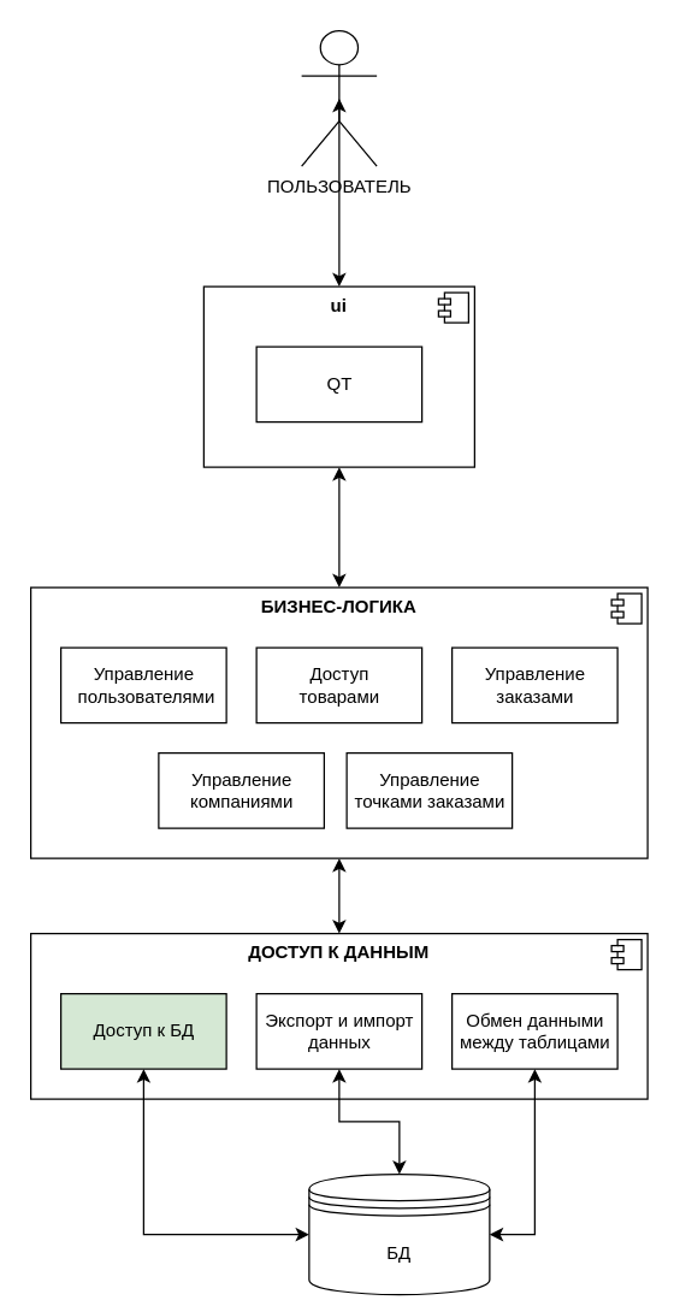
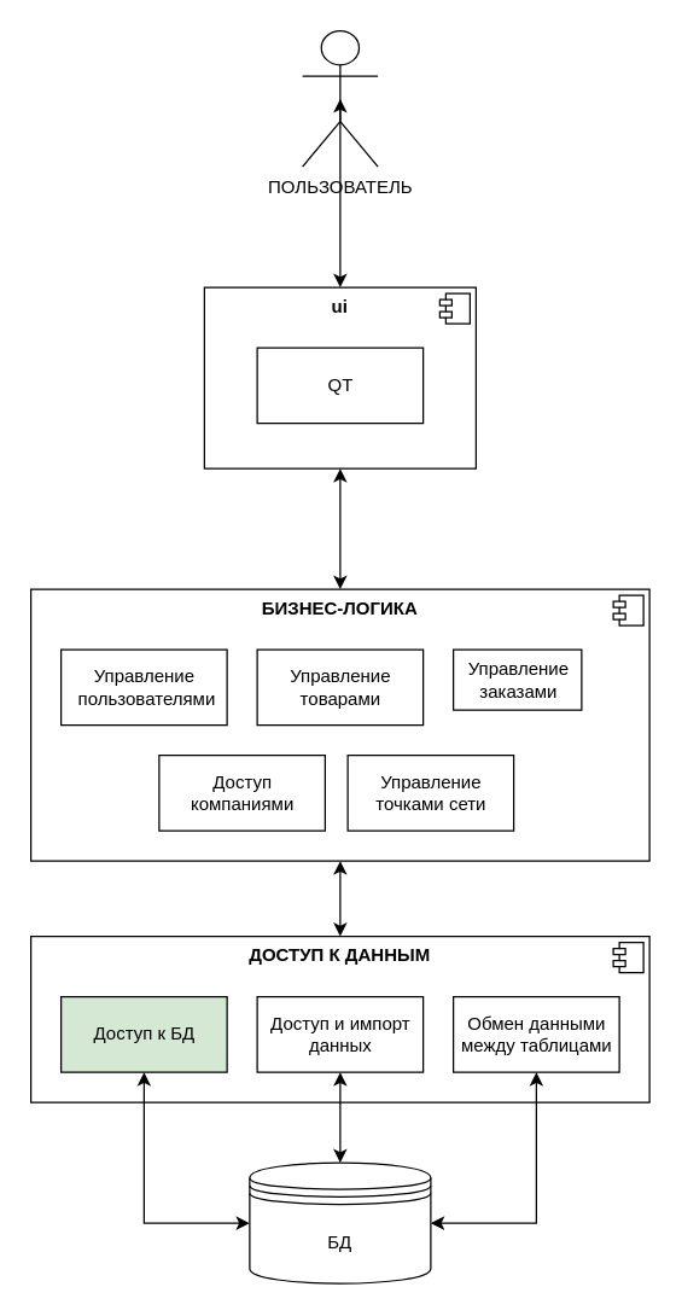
  <mxCell id="0" />
  <mxCell id="1" parent="0" />
- <mxCell id="2" value="БД" style="shape=datastore;whiteSpace=wrap;html=1;" parent="1" vertex="1"><mxGeometry x="205" y="780" width="120" height="80" as="geometry" /></mxCell>
+ <mxCell id="2" value="БД" style="shape=datastore;whiteSpace=wrap;html=1;" parent="1" vertex="1"><mxGeometry x="165" y="770" width="120" height="80" as="geometry" /></mxCell>
  <mxCell id="3" value="&lt;p style=&quot;margin:0px;margin-top:6px;text-align:center;&quot;&gt;&lt;b&gt;ДОСТУП К ДАННЫМ&lt;/b&gt;&lt;/p&gt;" style="align=left;overflow=fill;html=1;dropTarget=0;" parent="1" vertex="1"><mxGeometry x="20" y="620" width="410" height="110" as="geometry" /></mxCell>
  <mxCell id="4" value="" style="shape=component;jettyWidth=8;jettyHeight=4;" parent="3" vertex="1"><mxGeometry x="1" width="20" height="20" relative="1" as="geometry"><mxPoint x="-24" y="4" as="offset" /></mxGeometry></mxCell>
  <mxCell id="5" style="edgeStyle=orthogonalEdgeStyle;rounded=0;orthogonalLoop=1;jettySize=auto;html=1;exitX=0.5;exitY=0;exitDx=0;exitDy=0;entryX=0.5;entryY=1;entryDx=0;entryDy=0;startArrow=classic;startFill=1;" parent="1" source="7" target="9" edge="1"><mxGeometry relative="1" as="geometry" /></mxCell>
  <mxCell id="6" style="edgeStyle=orthogonalEdgeStyle;rounded=0;orthogonalLoop=1;jettySize=auto;html=1;exitX=0.5;exitY=1;exitDx=0;exitDy=0;entryX=0.5;entryY=0;entryDx=0;entryDy=0;startArrow=classic;startFill=1;" parent="1" source="7" target="3" edge="1"><mxGeometry relative="1" as="geometry" /></mxCell>
  <mxCell id="7" value="&lt;p style=&quot;margin:0px;margin-top:6px;text-align:center;&quot;&gt;&lt;b&gt;БИЗНЕС-ЛОГИКА&lt;/b&gt;&lt;/p&gt;" style="align=left;overflow=fill;html=1;dropTarget=0;" parent="1" vertex="1"><mxGeometry x="20" y="390" width="410" height="180" as="geometry" /></mxCell>
  <mxCell id="8" value="" style="shape=component;jettyWidth=8;jettyHeight=4;" parent="7" vertex="1"><mxGeometry x="1" width="20" height="20" relative="1" as="geometry"><mxPoint x="-24" y="4" as="offset" /></mxGeometry></mxCell>
  <mxCell id="9" value="&lt;p style=&quot;margin:0px;margin-top:6px;text-align:center;&quot;&gt;&lt;b&gt;ui&lt;/b&gt;&lt;/p&gt;" style="align=left;overflow=fill;html=1;dropTarget=0;" parent="1" vertex="1"><mxGeometry x="135" y="190" width="180" height="120" as="geometry" /></mxCell>
  <mxCell id="10" value="" style="shape=component;jettyWidth=8;jettyHeight=4;" parent="9" vertex="1"><mxGeometry x="1" width="20" height="20" relative="1" as="geometry"><mxPoint x="-24" y="4" as="offset" /></mxGeometry></mxCell>
  <mxCell id="11" value="QT" style="html=1;" parent="1" vertex="1"><mxGeometry x="170" y="230" width="110" height="50" as="geometry" /></mxCell>
  <mxCell id="12" style="edgeStyle=orthogonalEdgeStyle;rounded=0;orthogonalLoop=1;jettySize=auto;html=1;entryX=0.5;entryY=0;entryDx=0;entryDy=0;startArrow=classic;startFill=1;exitX=0.5;exitY=0.5;exitDx=0;exitDy=0;exitPerimeter=0;" parent="1" source="13" target="9" edge="1"><mxGeometry relative="1" as="geometry"><mxPoint x="225" y="20" as="sourcePoint" /></mxGeometry></mxCell>
  <mxCell id="13" value="ПОЛЬЗОВАТЕЛЬ" style="shape=umlActor;verticalLabelPosition=bottom;verticalAlign=top;html=1;outlineConnect=0;" parent="1" vertex="1"><mxGeometry x="200" y="20" width="50" height="90" as="geometry" /></mxCell>
  <mxCell id="14" value="Доступ к БД" style="html=1;fillColor=#d5e8d4;" parent="1" vertex="1"><mxGeometry x="40" y="660" width="110" height="50" as="geometry" /></mxCell>
- <mxCell id="15" value="Экспорт и импорт &lt;br&gt;данных" style="html=1;" parent="1" vertex="1"><mxGeometry x="170" y="660" width="110" height="50" as="geometry" /></mxCell>
+ <mxCell id="15" value="Доступ и импорт &lt;br&gt;данных" style="html=1;" parent="1" vertex="1"><mxGeometry x="170" y="660" width="110" height="50" as="geometry" /></mxCell>
  <mxCell id="16" value="Обмен данными &lt;br&gt;между таблицами" style="html=1;" parent="1" vertex="1"><mxGeometry x="300" y="660" width="110" height="50" as="geometry" /></mxCell>
  <mxCell id="17" style="edgeStyle=orthogonalEdgeStyle;rounded=0;orthogonalLoop=1;jettySize=auto;html=1;exitX=0.5;exitY=0;exitDx=0;exitDy=0;entryX=0.5;entryY=1;entryDx=0;entryDy=0;startArrow=classic;startFill=1;" parent="1" source="2" target="15" edge="1"><mxGeometry relative="1" as="geometry" /></mxCell>
  <mxCell id="18" style="edgeStyle=orthogonalEdgeStyle;rounded=0;orthogonalLoop=1;jettySize=auto;html=1;exitX=1;exitY=0.5;exitDx=0;exitDy=0;entryX=0.5;entryY=1;entryDx=0;entryDy=0;startArrow=classic;startFill=1;" parent="1" source="2" target="16" edge="1"><mxGeometry relative="1" as="geometry" /></mxCell>
  <mxCell id="19" style="edgeStyle=orthogonalEdgeStyle;rounded=0;orthogonalLoop=1;jettySize=auto;html=1;exitX=0;exitY=0.5;exitDx=0;exitDy=0;entryX=0.5;entryY=1;entryDx=0;entryDy=0;startArrow=classic;startFill=1;" parent="1" source="2" target="14" edge="1"><mxGeometry relative="1" as="geometry" /></mxCell>
  <mxCell id="20" value="Управление&lt;br&gt;&amp;nbsp;пользователями" style="html=1;" parent="1" vertex="1"><mxGeometry x="40" y="430" width="110" height="50" as="geometry" /></mxCell>
- <mxCell id="21" value="Доступ&lt;br&gt;товарами" style="html=1;" parent="1" vertex="1"><mxGeometry x="170" y="430" width="110" height="50" as="geometry" /></mxCell>
- <mxCell id="22" value="Управление&lt;br&gt;заказами" style="html=1;" parent="1" vertex="1"><mxGeometry x="300" y="430" width="110" height="50" as="geometry" /></mxCell>
- <mxCell id="23" value="Управление&lt;br&gt;компаниями" style="html=1;" parent="1" vertex="1"><mxGeometry x="105" y="500" width="110" height="50" as="geometry" /></mxCell>
- <mxCell id="24" value="Управление&lt;br&gt;точками заказами" style="html=1;" parent="1" vertex="1"><mxGeometry x="230" y="500" width="110" height="50" as="geometry" /></mxCell>
+ <mxCell id="21" value="Управление&lt;br&gt;товарами" style="html=1;" parent="1" vertex="1"><mxGeometry x="170" y="430" width="110" height="50" as="geometry" /></mxCell>
+ <mxCell id="22" value="Управление&lt;br&gt;заказами" style="html=1;" parent="1" vertex="1"><mxGeometry x="300" y="430" width="85" height="40" as="geometry" /></mxCell>
+ <mxCell id="23" value="Доступ&lt;br&gt;компаниями" style="html=1;" parent="1" vertex="1"><mxGeometry x="105" y="500" width="110" height="50" as="geometry" /></mxCell>
+ <mxCell id="24" value="Управление&lt;br&gt;точками сети" style="html=1;" parent="1" vertex="1"><mxGeometry x="230" y="500" width="110" height="50" as="geometry" /></mxCell>
